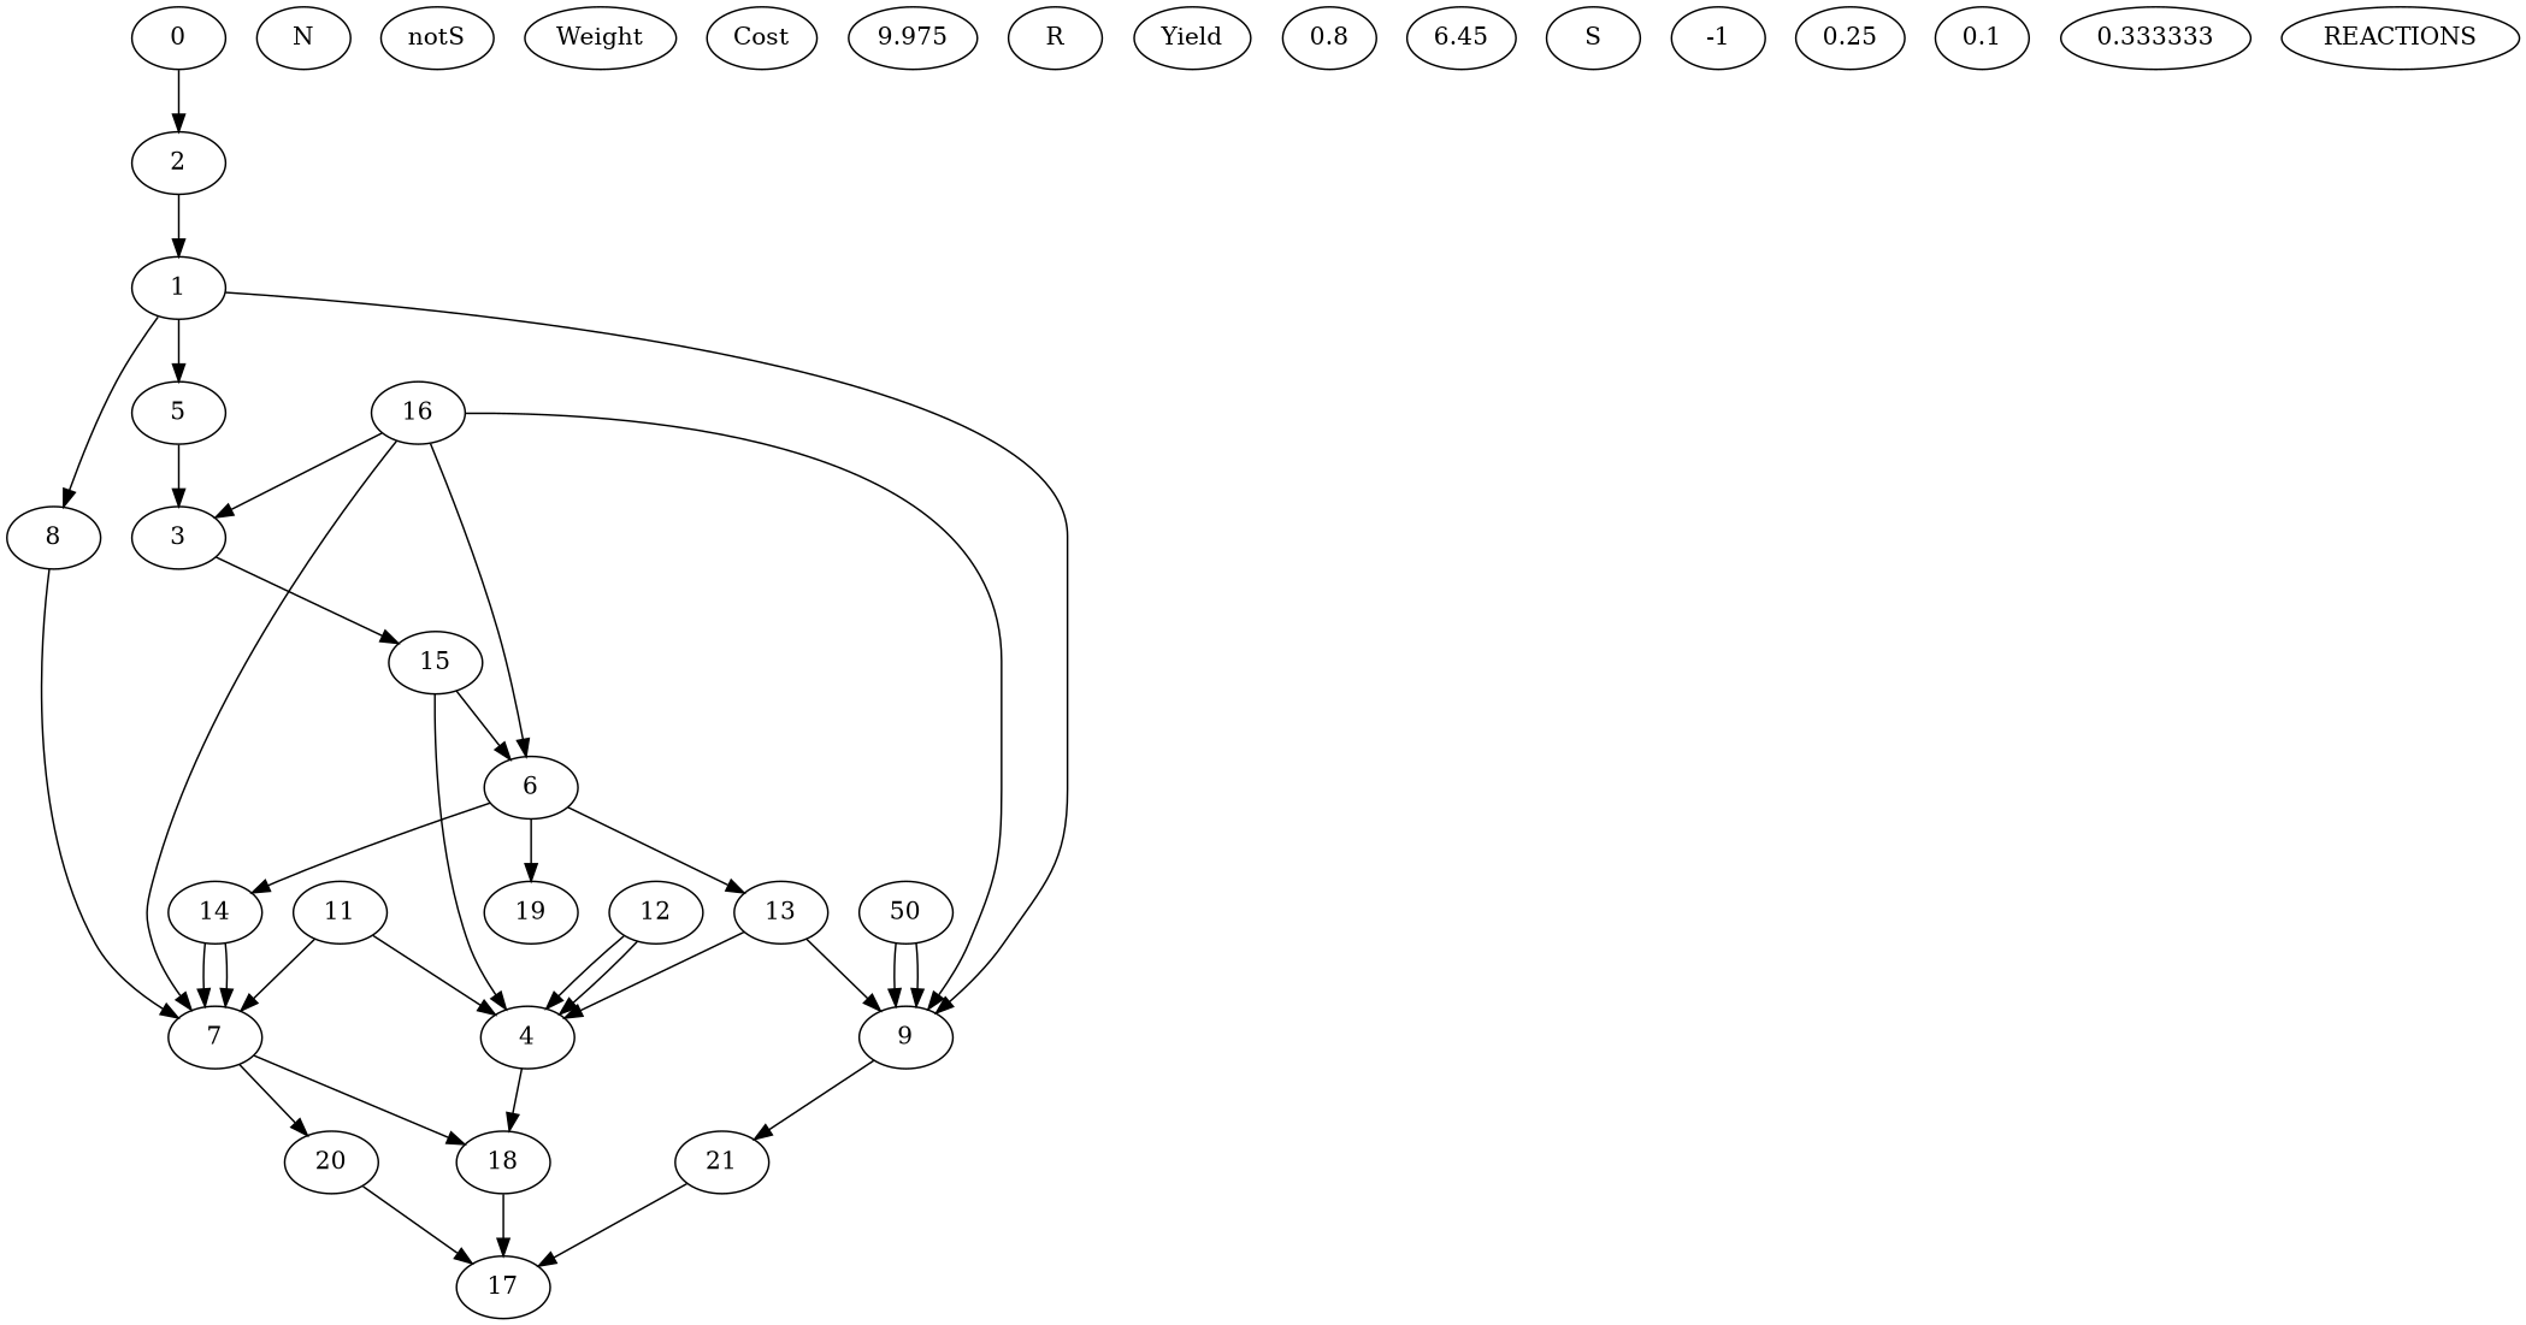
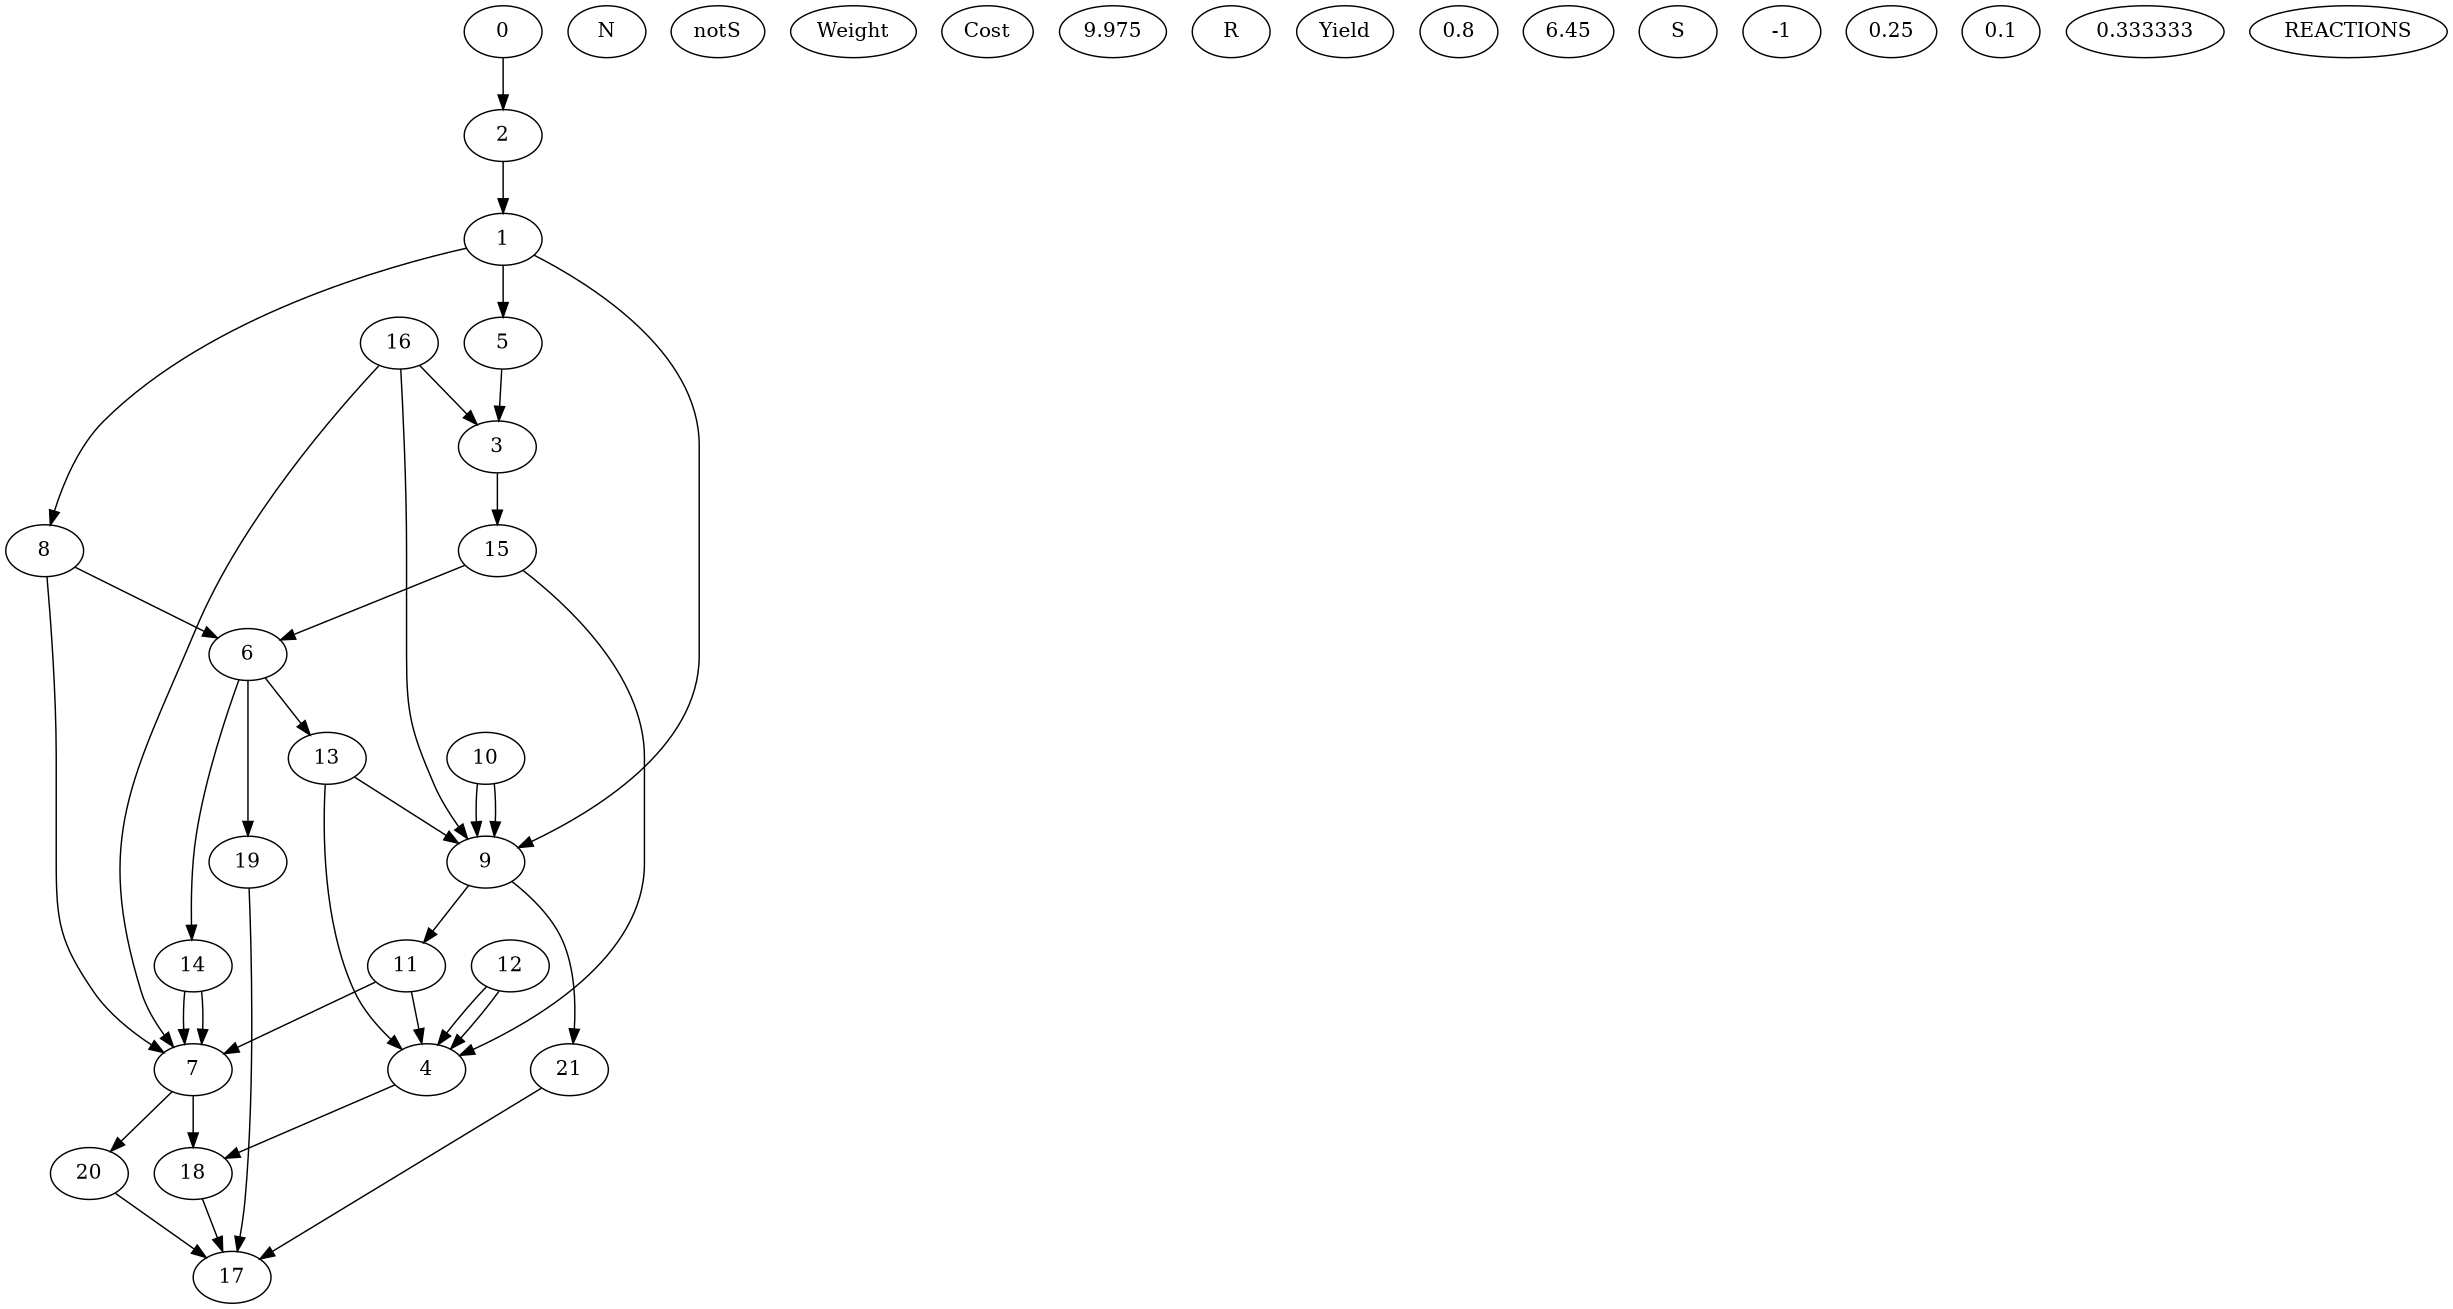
  digraph {
    0
    2
    1
    N
    notS
    Weight
    6
    13
    14
    19
    4
    9
    7
    17
    Cost
    n16 [label=9.975]
    5
    8
    3
-   10 [label=50]
+   10
    R
    Yield
    0.8
    15
    16
    18
    n27 [label=6.45]
    20
    12
    11
    21
    S
    -1
    0.25
    n35 [label=0.1]
    0.333333
    REACTIONS
    0 -> 2
    2 -> 1
    1 -> 9
    1 -> 5
    1 -> 8
    6 -> 13
    6 -> 14
    6 -> 19
    13 -> 4
    13 -> 9
    14 -> 7
    14 -> 7
+   19 -> 17
    4 -> 18
+   9 -> 11
    9 -> 21
    7 -> 18
    7 -> 20
    5 -> 3
-   16 -> 6
+   8 -> 6
    8 -> 7
    3 -> 15
    10 -> 9
    10 -> 9
    15 -> 6
    15 -> 4
    16 -> 9
    16 -> 7
    16 -> 3
    18 -> 17
    20 -> 17
    12 -> 4
    12 -> 4
    11 -> 4
    11 -> 7
    21 -> 17
  }
